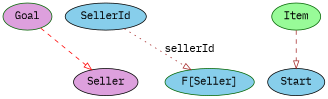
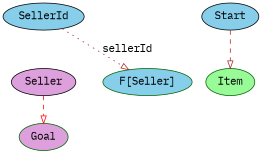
  digraph {
    fontname="IBM Plex Mono"
    node [color=black fillcolor=skyblue fontname="IBM Plex Mono" group=upper style=filled]
    edge [fontname="IBM Plex Mono" style=invis arrowhead=onormal]
    Seller [Label=Seller fillcolor=plum]
    n2 [color=darkgreen group=lower label="F[Seller]"]
    Goal [color=darkgreen fillcolor=plum group=""]
    Start [group=""]
    Item [color=darkgreen fillcolor=palegreen]
    n6 [label=SellerId]
    subgraph sub_1 {
      rank=same
      Seller
      n2
    }
    Seller -> n2 [arrowhead=""]
-   Goal -> Seller [color=red style=dashed]
-   Item -> Start [color=brown style=dashed]
+   Seller -> Goal [color=red style=dashed]
+   Start -> Item [color=brown style=dashed]
    n6 -> Seller [arrowhead=""]
    n6 -> n2 [color=brown label=sellerId style=dotted]
  }
